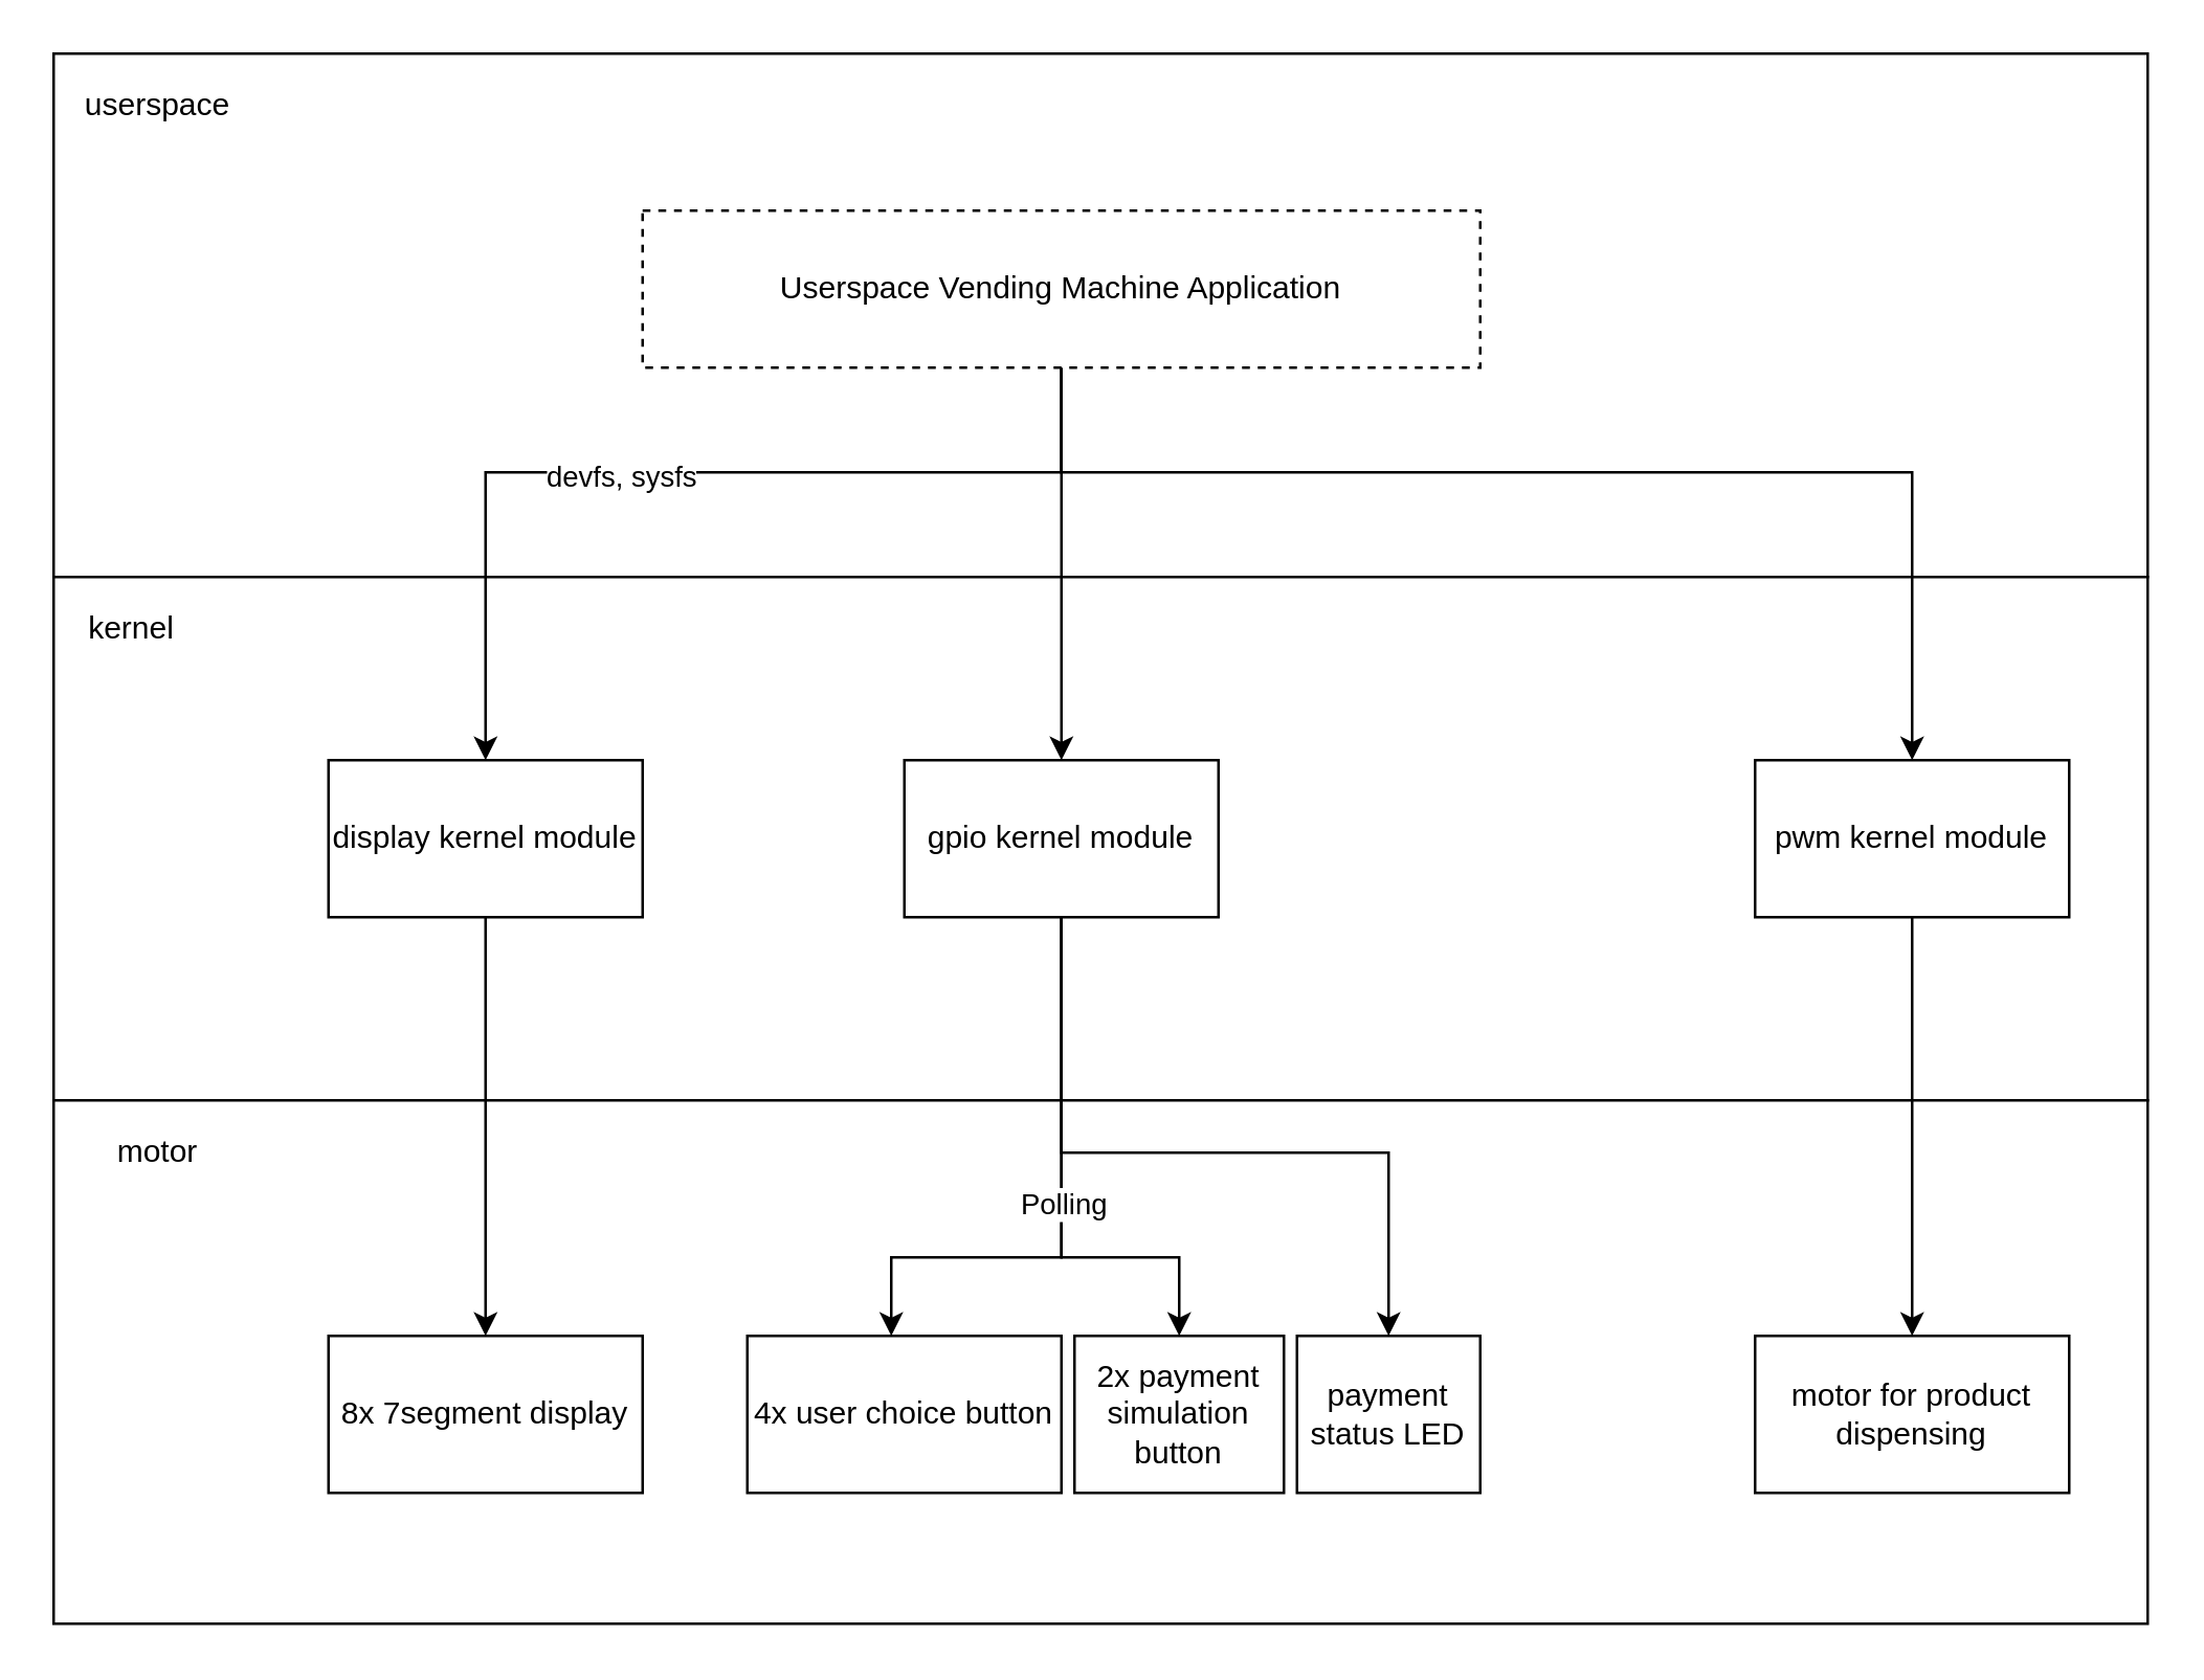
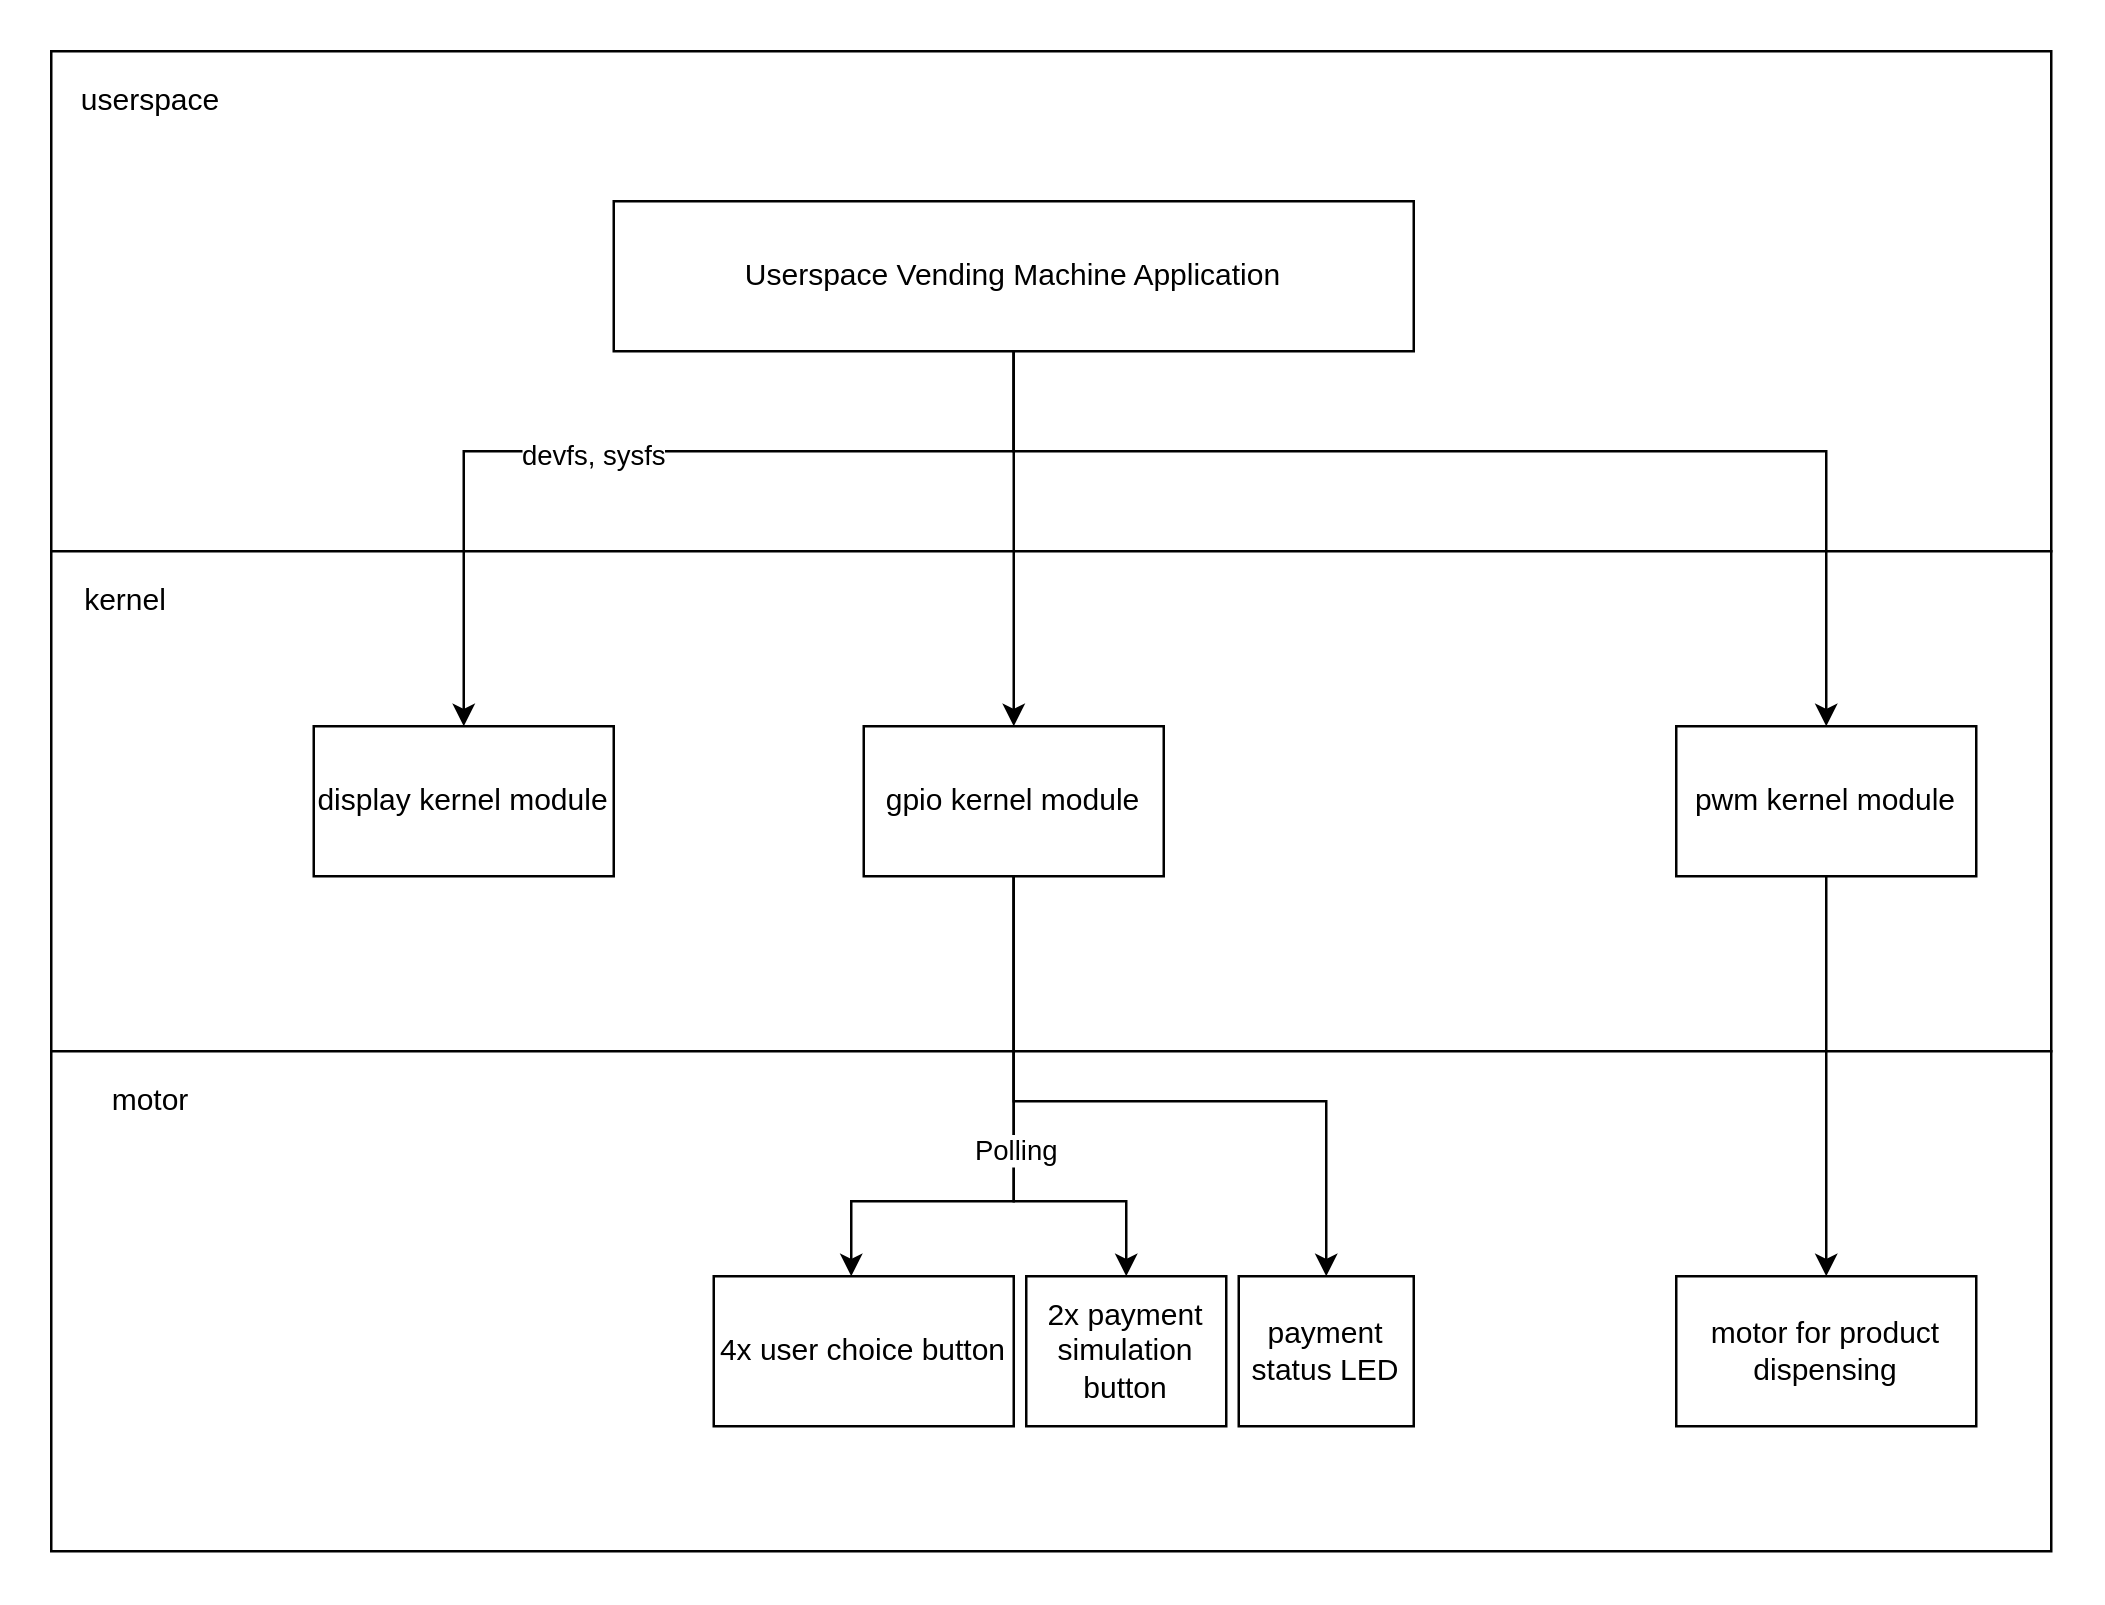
  <mxCell id="0" />
  <mxCell id="1" parent="0" />
  <mxCell id="2" value="" style="rounded=0;whiteSpace=wrap;html=1;" parent="1" vertex="1"><mxGeometry x="20" y="20" width="800" height="200" as="geometry" /></mxCell>
  <mxCell id="3" value="" style="rounded=0;whiteSpace=wrap;html=1;" parent="1" vertex="1"><mxGeometry x="20" y="220" width="800" height="200" as="geometry" /></mxCell>
  <mxCell id="4" value="" style="rounded=0;whiteSpace=wrap;html=1;" parent="1" vertex="1"><mxGeometry x="20" y="420" width="800" height="200" as="geometry" /></mxCell>
  <mxCell id="5" value="motor" style="text;html=1;strokeColor=none;fillColor=none;align=center;verticalAlign=middle;whiteSpace=wrap;rounded=0;" parent="1" vertex="1"><mxGeometry x="40" y="430" width="40" height="20" as="geometry" /></mxCell>
  <mxCell id="6" value="kernel" style="text;html=1;strokeColor=none;fillColor=none;align=center;verticalAlign=middle;whiteSpace=wrap;rounded=0;" parent="1" vertex="1"><mxGeometry x="30" y="230" width="40" height="20" as="geometry" /></mxCell>
  <mxCell id="7" value="userspace" style="text;html=1;strokeColor=none;fillColor=none;align=center;verticalAlign=middle;whiteSpace=wrap;rounded=0;" parent="1" vertex="1"><mxGeometry x="40" y="30" width="40" height="20" as="geometry" /></mxCell>
- <mxCell id="8" value="8x 7segment display" style="rounded=0;whiteSpace=wrap;html=1;" parent="1" vertex="1"><mxGeometry x="125" y="510" width="120" height="60" as="geometry" /></mxCell>
  <mxCell id="9" value="4x user choice button" style="rounded=0;whiteSpace=wrap;html=1;" parent="1" vertex="1"><mxGeometry x="285" y="510" width="120" height="60" as="geometry" /></mxCell>
  <mxCell id="10" value="2x payment simulation button" style="rounded=0;whiteSpace=wrap;html=1;" parent="1" vertex="1"><mxGeometry x="410" y="510" width="80" height="60" as="geometry" /></mxCell>
  <mxCell id="11" value="motor for product dispensing" style="rounded=0;whiteSpace=wrap;html=1;" parent="1" vertex="1"><mxGeometry x="670" y="510" width="120" height="60" as="geometry" /></mxCell>
  <mxCell id="12" style="edgeStyle=orthogonalEdgeStyle;rounded=0;orthogonalLoop=1;jettySize=auto;html=1;" parent="1" source="13" target="11" edge="1"><mxGeometry relative="1" as="geometry" /></mxCell>
  <mxCell id="13" value="pwm kernel module" style="rounded=0;whiteSpace=wrap;html=1;" parent="1" vertex="1"><mxGeometry x="670" y="290" width="120" height="60" as="geometry" /></mxCell>
  <mxCell id="14" style="edgeStyle=orthogonalEdgeStyle;rounded=0;orthogonalLoop=1;jettySize=auto;html=1;" parent="1" source="18" target="9" edge="1"><mxGeometry relative="1" as="geometry"><Array as="points"><mxPoint x="405" y="480" /><mxPoint x="340" y="480" /></Array></mxGeometry></mxCell>
  <mxCell id="15" style="edgeStyle=orthogonalEdgeStyle;rounded=0;orthogonalLoop=1;jettySize=auto;html=1;entryX=0.5;entryY=0;entryDx=0;entryDy=0;" parent="1" target="10" edge="1"><mxGeometry relative="1" as="geometry"><Array as="points"><mxPoint x="405" y="480" /><mxPoint x="450" y="480" /></Array><mxPoint x="405.004" y="350" as="sourcePoint" /><mxPoint x="469.97" y="510" as="targetPoint" /></mxGeometry></mxCell>
  <mxCell id="16" value="Polling" style="edgeLabel;html=1;align=center;verticalAlign=middle;resizable=0;points=[];" parent="15" vertex="1" connectable="0"><mxGeometry x="-0.873" y="1" relative="1" as="geometry"><mxPoint x="-1" y="96" as="offset" /></mxGeometry></mxCell>
  <mxCell id="17" style="edgeStyle=orthogonalEdgeStyle;rounded=0;orthogonalLoop=1;jettySize=auto;html=1;" parent="1" source="18" target="26" edge="1"><mxGeometry relative="1" as="geometry"><Array as="points"><mxPoint x="405" y="440" /><mxPoint x="530" y="440" /></Array></mxGeometry></mxCell>
  <mxCell id="18" value="gpio kernel module" style="rounded=0;whiteSpace=wrap;html=1;" parent="1" vertex="1"><mxGeometry x="345" y="290" width="120" height="60" as="geometry" /></mxCell>
- <mxCell id="19" style="edgeStyle=orthogonalEdgeStyle;rounded=0;orthogonalLoop=1;jettySize=auto;html=1;" parent="1" source="20" target="8" edge="1"><mxGeometry relative="1" as="geometry" /></mxCell>
  <mxCell id="20" value="display kernel module" style="rounded=0;whiteSpace=wrap;html=1;" parent="1" vertex="1"><mxGeometry x="125" y="290" width="120" height="60" as="geometry" /></mxCell>
  <mxCell id="21" style="edgeStyle=orthogonalEdgeStyle;rounded=0;orthogonalLoop=1;jettySize=auto;html=1;" parent="1" source="25" target="18" edge="1"><mxGeometry relative="1" as="geometry" /></mxCell>
  <mxCell id="22" style="edgeStyle=orthogonalEdgeStyle;rounded=0;orthogonalLoop=1;jettySize=auto;html=1;entryX=0.5;entryY=0;entryDx=0;entryDy=0;" parent="1" source="25" target="20" edge="1"><mxGeometry relative="1" as="geometry"><Array as="points"><mxPoint x="405" y="180" /><mxPoint x="185" y="180" /></Array></mxGeometry></mxCell>
  <mxCell id="23" value="devfs, sysfs" style="edgeLabel;html=1;align=center;verticalAlign=middle;resizable=0;points=[];" parent="22" vertex="1" connectable="0"><mxGeometry x="0.128" y="1" relative="1" as="geometry"><mxPoint as="offset" /></mxGeometry></mxCell>
  <mxCell id="24" style="edgeStyle=orthogonalEdgeStyle;rounded=0;orthogonalLoop=1;jettySize=auto;html=1;" parent="1" source="25" target="13" edge="1"><mxGeometry relative="1" as="geometry"><Array as="points"><mxPoint x="405" y="180" /><mxPoint x="730" y="180" /></Array></mxGeometry></mxCell>
- <mxCell id="25" value="Userspace Vending Machine Application" style="rounded=0;whiteSpace=wrap;html=1;dashed=1;" parent="1" vertex="1"><mxGeometry x="245" y="80" width="320" height="60" as="geometry" /></mxCell>
+ <mxCell id="25" value="Userspace Vending Machine Application" style="rounded=0;whiteSpace=wrap;html=1;" parent="1" vertex="1"><mxGeometry x="245" y="80" width="320" height="60" as="geometry" /></mxCell>
  <mxCell id="26" value="payment status LED" style="rounded=0;whiteSpace=wrap;html=1;" parent="1" vertex="1"><mxGeometry x="495" y="510" width="70" height="60" as="geometry" /></mxCell>
